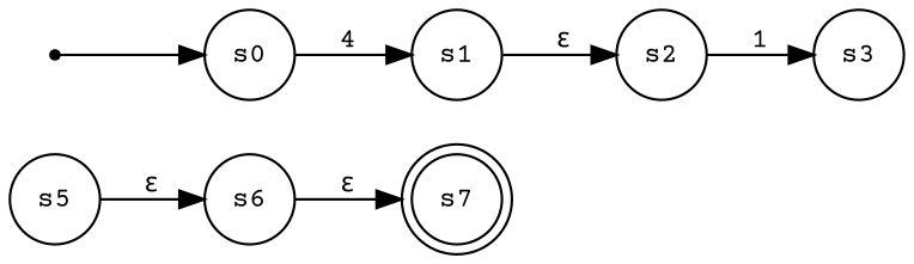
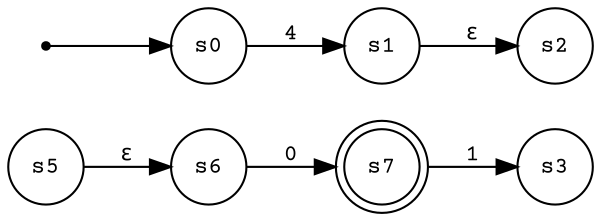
  digraph {
    fontname="Courier Prime"
    rankdir=LR
    node [fontname="Courier Prime" fontsize=11 shape=circle]
    edge [fontname="Courier Prime" fontsize=11]
    s7 [shape=doublecircle]
    start [shape=point]
    s0
    s1
    s2
    s3
    s5
    s6
    start -> s0
    s0 -> s1 [label=4]
    s1 -> s2 [label="ε"]
-   s2 -> s3 [label=1]
+   s7 -> s3 [label=1]
    s5 -> s6 [label="ε"]
-   s6 -> s7 [label="ε"]
+   s6 -> s7 [label=0]
  }
